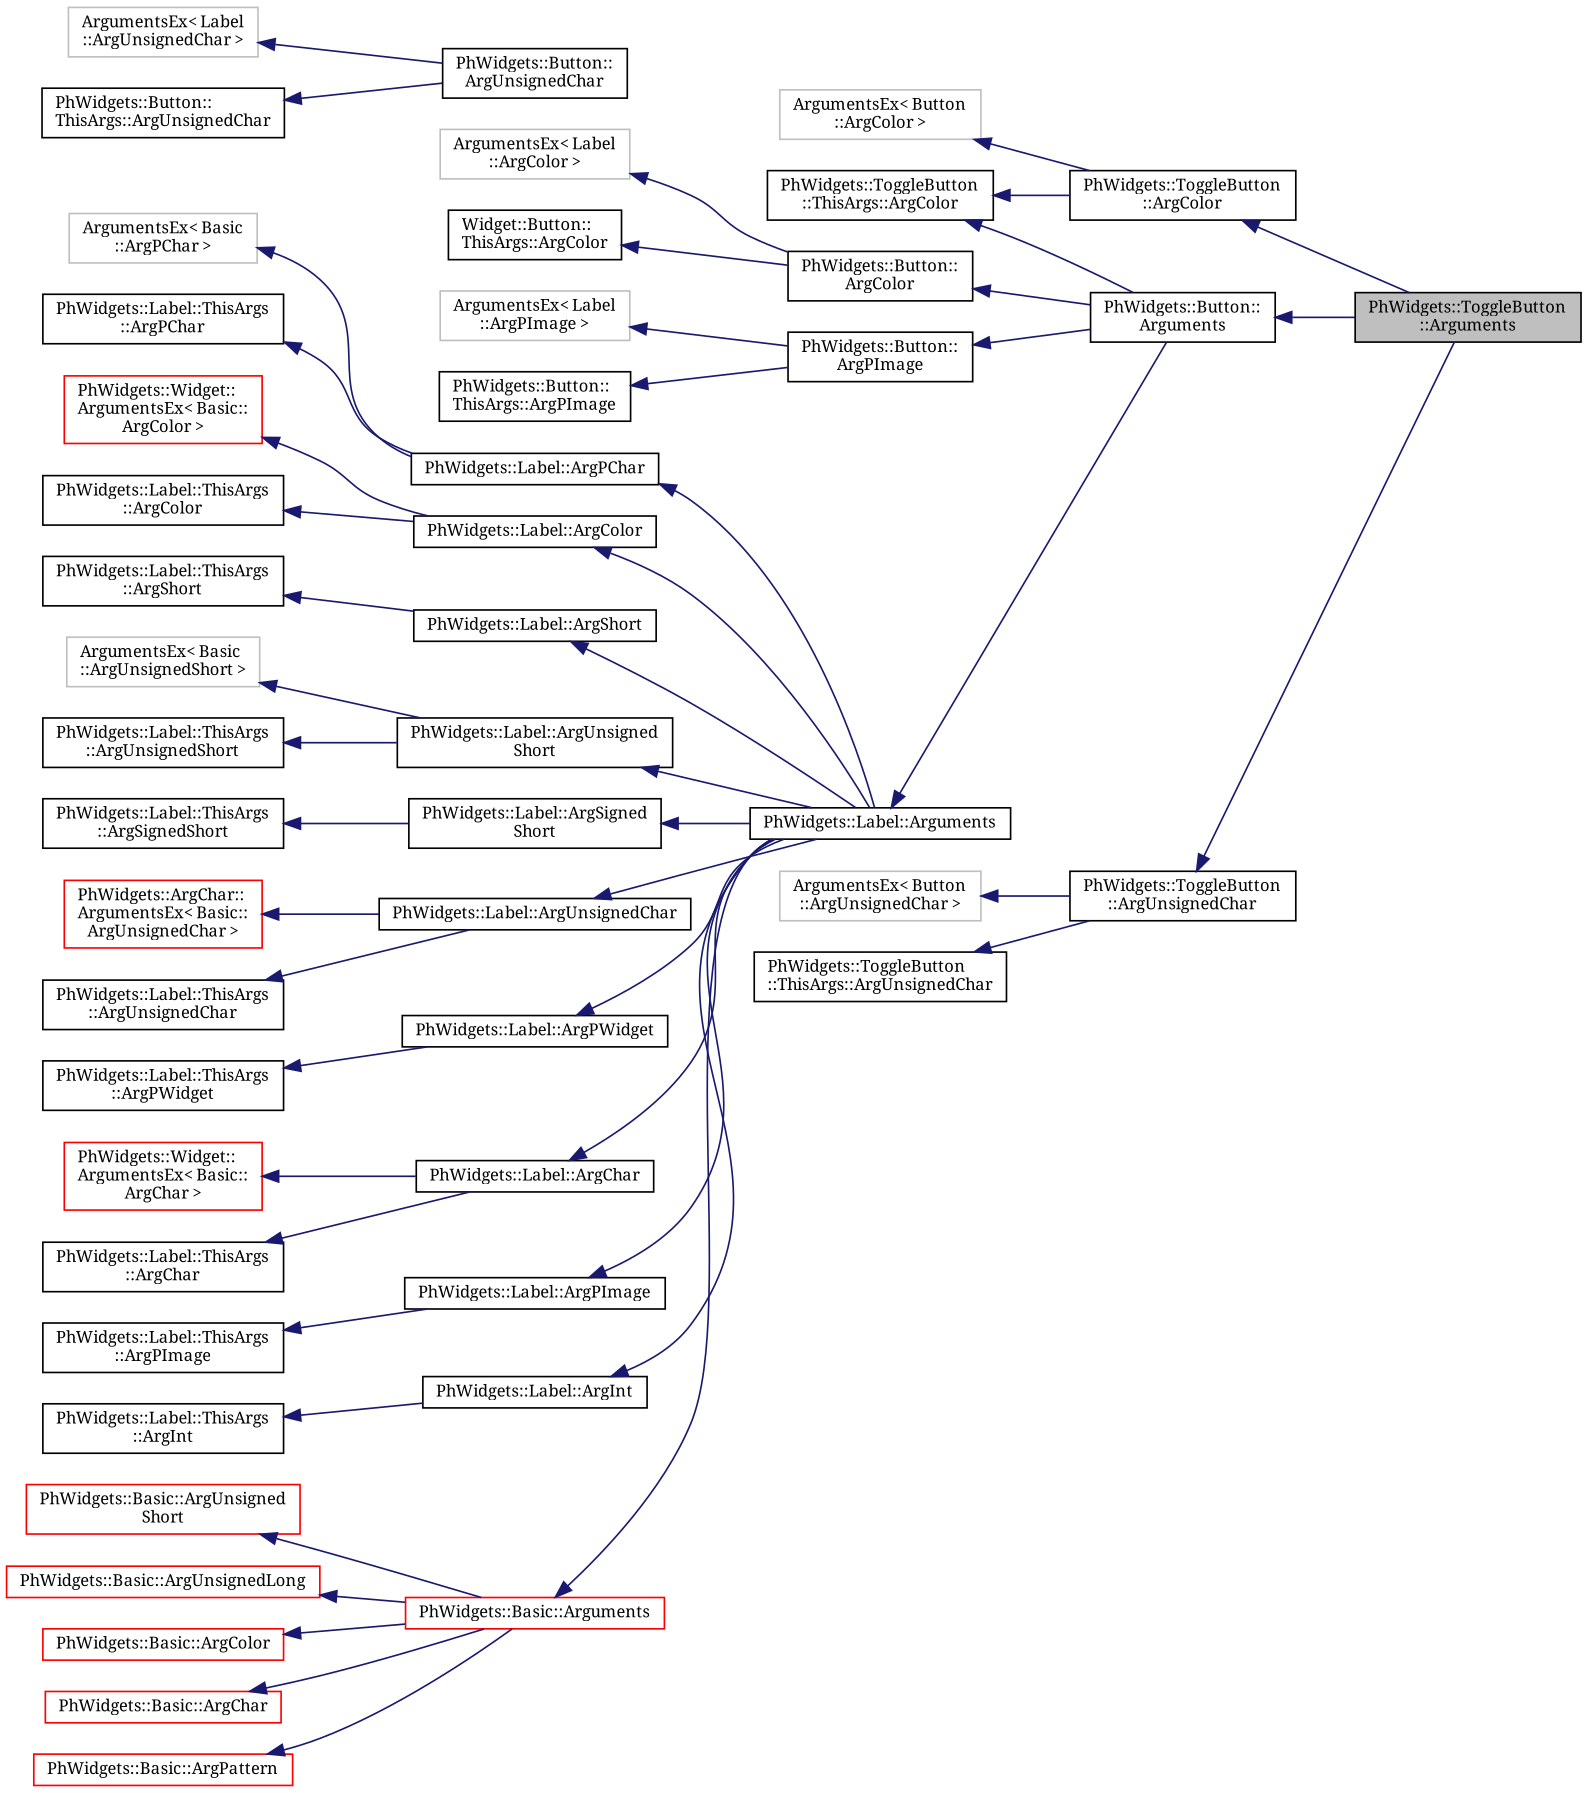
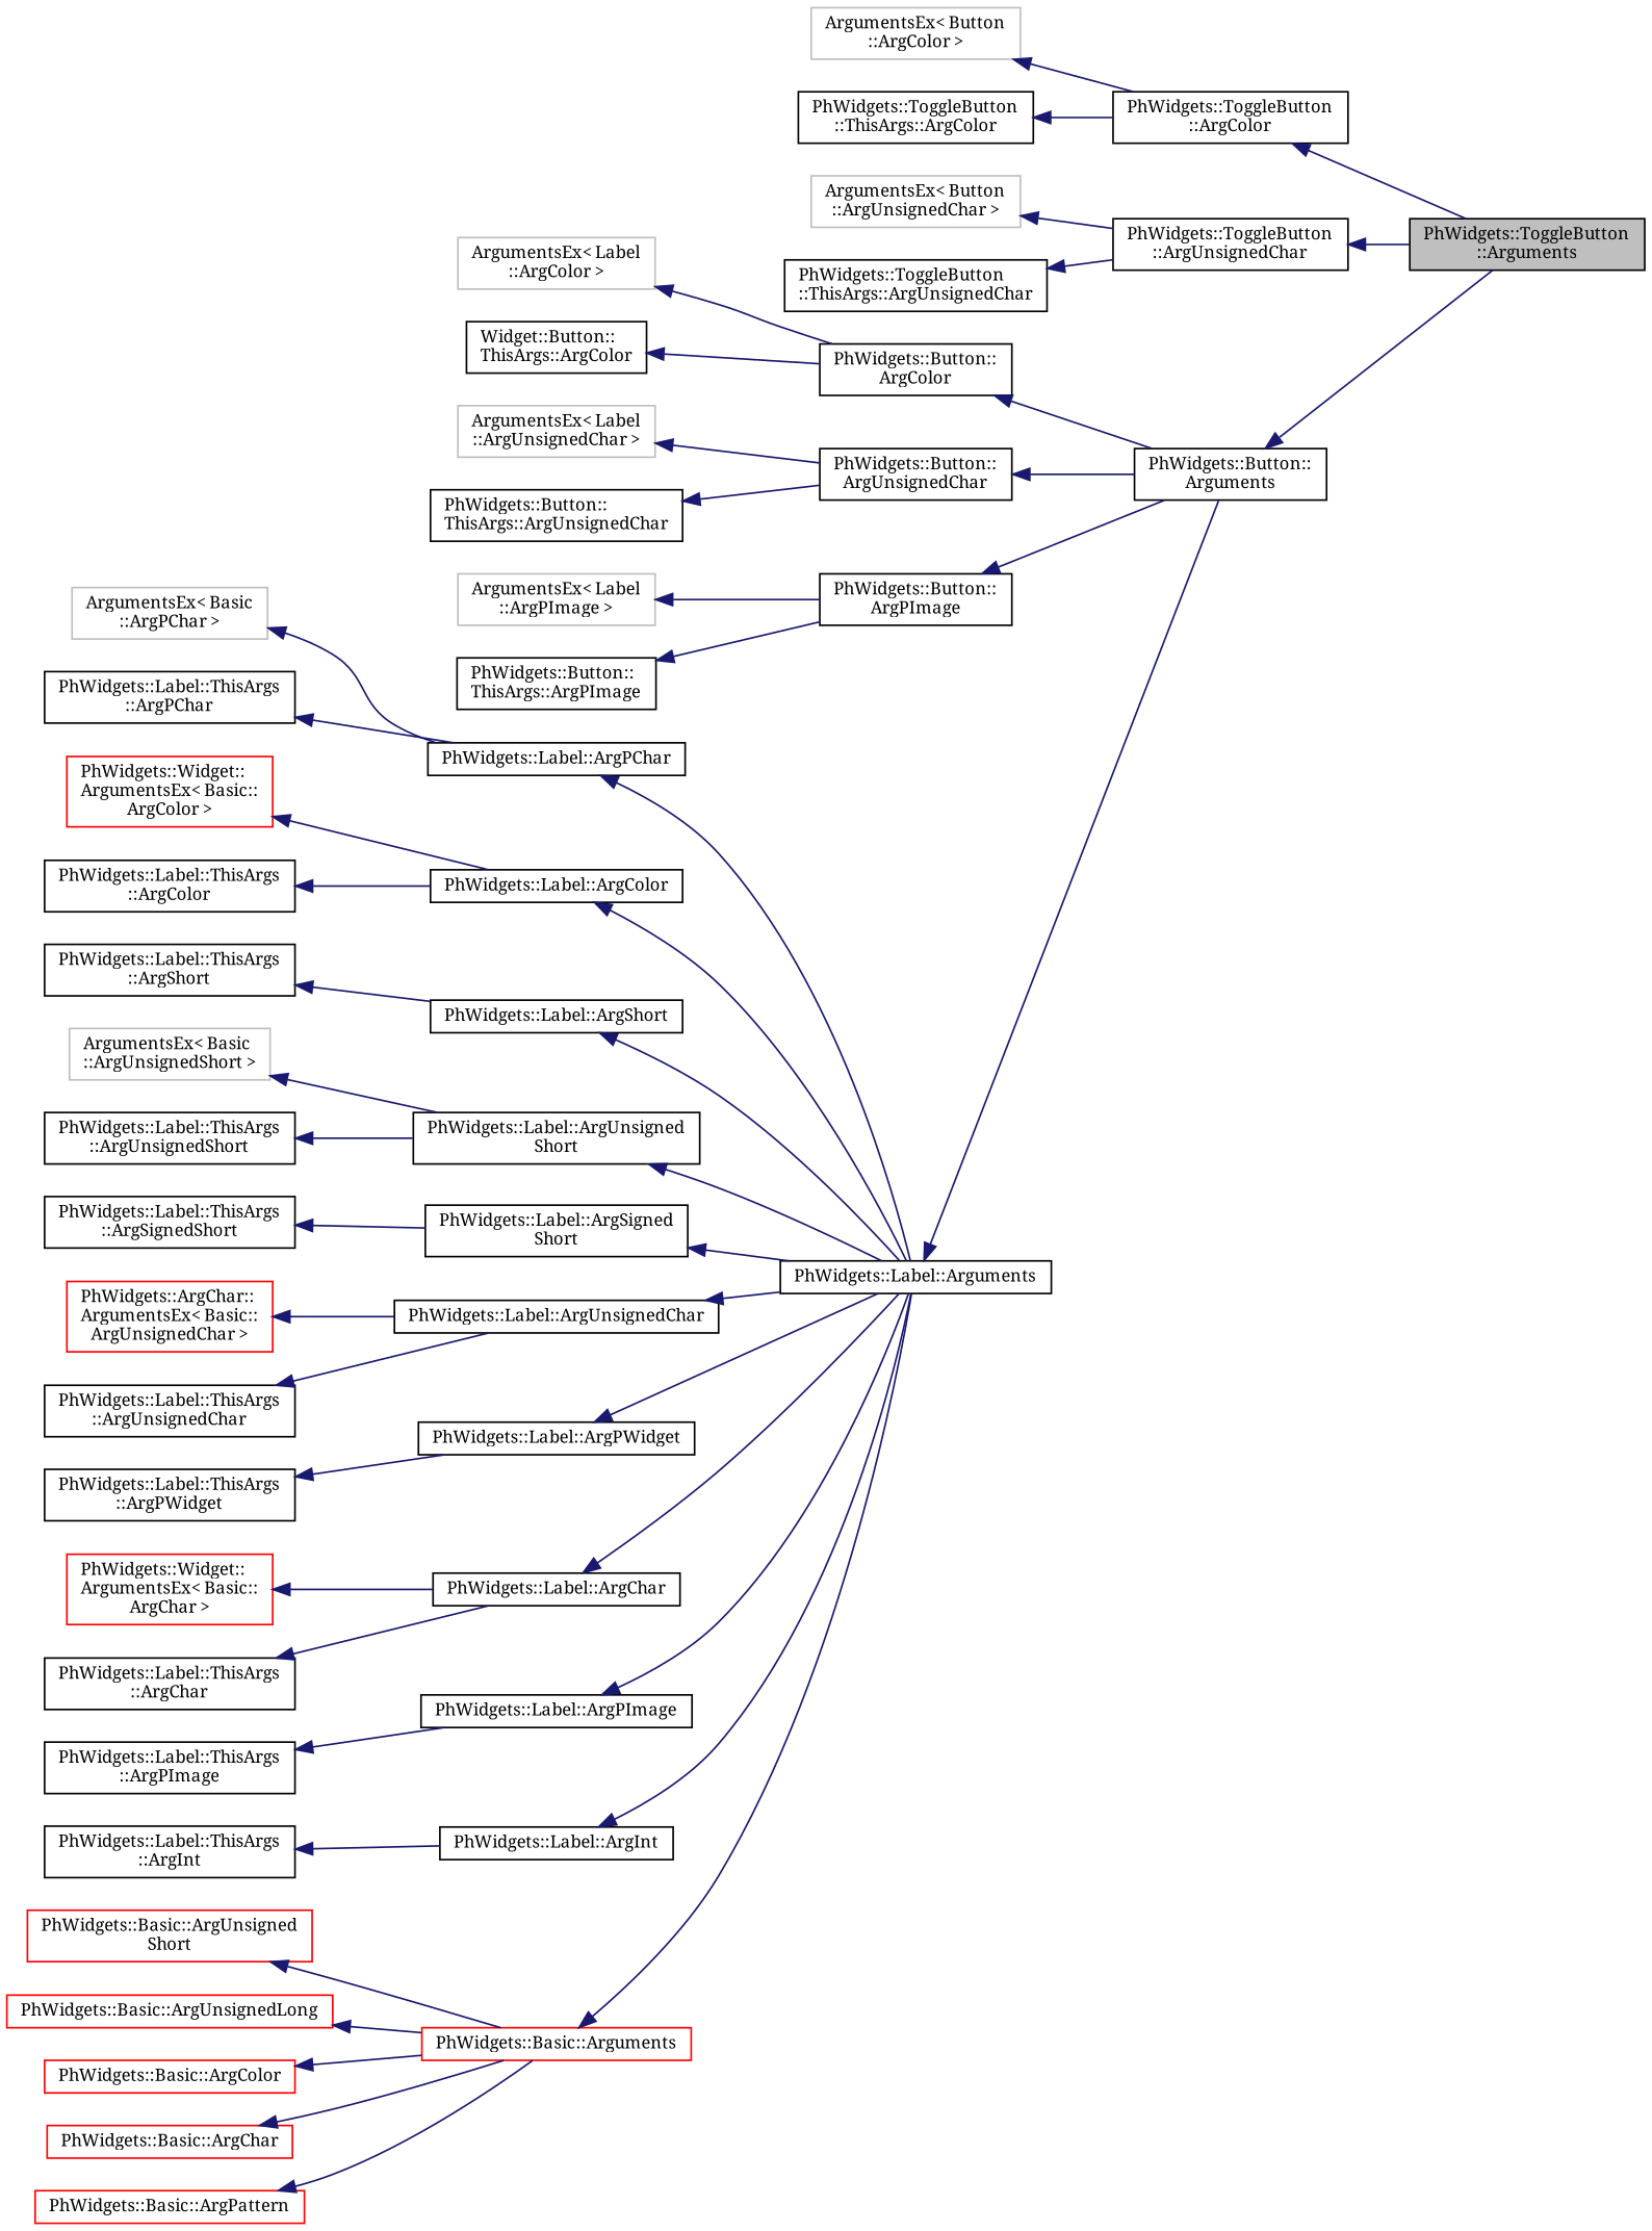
  digraph {
    fontname="Noto Serif"
    rankdir=LR
    node [color=black fillcolor=white fontname="Noto Serif" fontsize=10 shape=record style=filled]
    edge [color=midnightblue dir=back fontname="Noto Serif" fontsize=10 labelfontname=Helvetica labelfontsize=10 style=solid]
    n1 [fillcolor=grey75 fontcolor=black height=0.2 label="PhWidgets::ToggleButton\l::Arguments" width=0.4]
    n2 [height=0.2 label="PhWidgets::ToggleButton\l::ArgColor" width=0.4]
    n3 [color=grey75 height=0.2 label="ArgumentsEx\< Button\l::ArgColor \>" width=0.4]
    n4 [height=0.2 label="PhWidgets::ToggleButton\l::ThisArgs::ArgColor" width=0.4]
    n5 [height=0.2 label="PhWidgets::ToggleButton\l::ArgUnsignedChar" width=0.4]
    n6 [color=grey75 height=0.2 label="ArgumentsEx\< Button\l::ArgUnsignedChar \>" width=0.4]
    n7 [height=0.2 label="PhWidgets::ToggleButton\l::ThisArgs::ArgUnsignedChar" width=0.4]
    n8 [height=0.2 label="PhWidgets::Button::\lArguments" width=0.4]
    n9 [height=0.2 label="PhWidgets::Button::\lArgColor" width=0.4]
    n10 [color=grey75 height=0.2 label="ArgumentsEx\< Label\l::ArgColor \>" width=0.4]
    n11 [height=0.2 label="Widget::Button::\lThisArgs::ArgColor" width=0.4]
    n12 [height=0.2 label="PhWidgets::Button::\lArgUnsignedChar" width=0.4]
    n13 [color=grey75 height=0.2 label="ArgumentsEx\< Label\l::ArgUnsignedChar \>" width=0.4]
    n14 [height=0.2 label="PhWidgets::Button::\lThisArgs::ArgUnsignedChar" width=0.4]
    n15 [height=0.2 label="PhWidgets::Button::\lArgPImage" width=0.4]
    n16 [color=grey75 height=0.2 label="ArgumentsEx\< Label\l::ArgPImage \>" width=0.4]
    n17 [height=0.2 label="PhWidgets::Button::\lThisArgs::ArgPImage" width=0.4]
    n18 [height=0.2 label="PhWidgets::Label::Arguments" width=0.4]
    n19 [height=0.2 label="PhWidgets::Label::ArgPChar" width=0.4]
    n20 [color=grey75 height=0.2 label="ArgumentsEx\< Basic\l::ArgPChar \>" width=0.4]
    n21 [height=0.2 label="PhWidgets::Label::ThisArgs\l::ArgPChar" width=0.4]
    n22 [height=0.2 label="PhWidgets::Label::ArgColor" width=0.4]
    n23 [color=red height=0.2 label="PhWidgets::Widget::\lArgumentsEx\< Basic::\lArgColor \>" width=0.4]
    n24 [height=0.2 label="PhWidgets::Label::ThisArgs\l::ArgColor" width=0.4]
    n25 [height=0.2 label="PhWidgets::Label::ArgShort" width=0.4]
    n26 [height=0.2 label="PhWidgets::Label::ThisArgs\l::ArgShort" width=0.4]
    n27 [height=0.2 label="PhWidgets::Label::ArgUnsigned\lShort" width=0.4]
    n28 [color=grey75 height=0.2 label="ArgumentsEx\< Basic\l::ArgUnsignedShort \>" width=0.4]
    n29 [height=0.2 label="PhWidgets::Label::ThisArgs\l::ArgUnsignedShort" width=0.4]
    n30 [height=0.2 label="PhWidgets::Label::ArgSigned\lShort" width=0.4]
    n31 [height=0.2 label="PhWidgets::Label::ThisArgs\l::ArgSignedShort" width=0.4]
    n32 [height=0.2 label="PhWidgets::Label::ArgUnsignedChar" width=0.4]
    n33 [color=red height=0.2 label="PhWidgets::ArgChar::\lArgumentsEx\< Basic::\lArgUnsignedChar \>" width=0.4]
    n34 [height=0.2 label="PhWidgets::Label::ThisArgs\l::ArgUnsignedChar" width=0.4]
    n35 [height=0.2 label="PhWidgets::Label::ArgPWidget" width=0.4]
    n36 [height=0.2 label="PhWidgets::Label::ThisArgs\l::ArgPWidget" width=0.4]
    n37 [height=0.2 label="PhWidgets::Label::ArgChar" width=0.4]
    n38 [color=red height=0.2 label="PhWidgets::Widget::\lArgumentsEx\< Basic::\lArgChar \>" width=0.4]
    n39 [height=0.2 label="PhWidgets::Label::ThisArgs\l::ArgChar" width=0.4]
    n40 [height=0.2 label="PhWidgets::Label::ArgPImage" width=0.4]
    n41 [height=0.2 label="PhWidgets::Label::ThisArgs\l::ArgPImage" width=0.4]
    n42 [height=0.2 label="PhWidgets::Label::ArgInt" width=0.4]
    n43 [height=0.2 label="PhWidgets::Label::ThisArgs\l::ArgInt" width=0.4]
    n44 [color=red height=0.2 label="PhWidgets::Basic::Arguments" width=0.4]
    n45 [color=red height=0.2 label="PhWidgets::Basic::ArgUnsigned\lShort" width=0.4]
    n46 [color=red height=0.2 label="PhWidgets::Basic::ArgUnsignedLong" width=0.4]
    n47 [color=red height=0.2 label="PhWidgets::Basic::ArgColor" width=0.4]
    n48 [color=red height=0.2 label="PhWidgets::Basic::ArgChar" width=0.4]
    n49 [color=red height=0.2 label="PhWidgets::Basic::ArgPattern" width=0.4]
    n2 -> n1
    n3 -> n2
    n4 -> n2
    n5 -> n1
    n6 -> n5
    n7 -> n5
    n8 -> n1
    n9 -> n8
    n10 -> n9
    n11 -> n9
-   n4 -> n8
+   n12 -> n8
    n13 -> n12
    n14 -> n12
    n15 -> n8
    n16 -> n15
    n17 -> n15
    n18 -> n8
    n19 -> n18
    n20 -> n19
    n21 -> n19
    n22 -> n18
    n23 -> n22
    n24 -> n22
    n25 -> n18
    n26 -> n25
    n27 -> n18
    n28 -> n27
    n29 -> n27
    n30 -> n18
    n31 -> n30
    n32 -> n18
    n33 -> n32
    n34 -> n32
    n35 -> n18
    n36 -> n35
    n37 -> n18
    n38 -> n37
    n39 -> n37
    n40 -> n18
    n41 -> n40
    n42 -> n18
    n43 -> n42
    n44 -> n18
    n45 -> n44
    n46 -> n44
    n47 -> n44
    n48 -> n44
    n49 -> n44
  }
